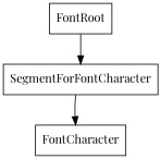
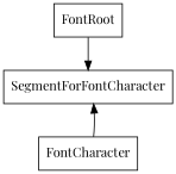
  digraph {
    fontname="Playfair Display"
    node [fontname="Playfair Display" shape=rectangle]
    edge [fontname="Playfair Display"]
    FontRoot
    SegmentForFontCharacter
    FontCharacter
    FontRoot -> SegmentForFontCharacter
-   SegmentForFontCharacter -> FontCharacter
+   FontCharacter -> SegmentForFontCharacter
  }
